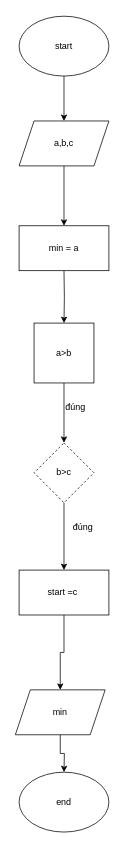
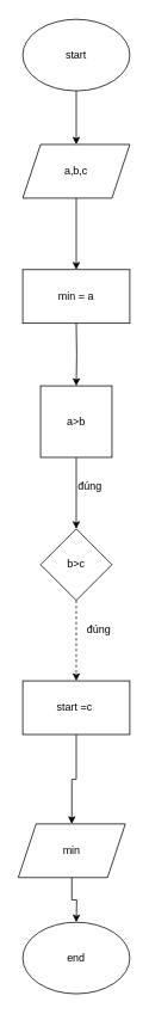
  <mxCell id="0" />
  <mxCell id="1" parent="0" />
  <mxCell id="2" value="" style="edgeStyle=orthogonalEdgeStyle;rounded=0;orthogonalLoop=1;jettySize=auto;html=1;" edge="1" parent="1" source="3" target="5"><mxGeometry relative="1" as="geometry" /></mxCell>
  <mxCell id="3" value="start" style="ellipse;whiteSpace=wrap;html=1;" vertex="1" parent="1"><mxGeometry x="25" y="20" width="120" height="80" as="geometry" /></mxCell>
  <mxCell id="4" value="" style="edgeStyle=orthogonalEdgeStyle;rounded=0;orthogonalLoop=1;jettySize=auto;html=1;" edge="1" parent="1" source="5" target="7"><mxGeometry relative="1" as="geometry" /></mxCell>
  <mxCell id="5" value="a,b,c" style="shape=parallelogram;perimeter=parallelogramPerimeter;whiteSpace=wrap;html=1;fixedSize=1;" vertex="1" parent="1"><mxGeometry x="25" y="160" width="120" height="60" as="geometry" /></mxCell>
  <mxCell id="6" value="" style="edgeStyle=orthogonalEdgeStyle;rounded=0;orthogonalLoop=1;jettySize=auto;html=1;" edge="1" parent="1" target="9"><mxGeometry relative="1" as="geometry"><mxPoint x="85" y="360" as="sourcePoint" /></mxGeometry></mxCell>
  <mxCell id="7" value="min = a" style="whiteSpace=wrap;html=1;" vertex="1" parent="1"><mxGeometry x="25" y="300" width="120" height="60" as="geometry" /></mxCell>
  <mxCell id="8" value="" style="edgeStyle=orthogonalEdgeStyle;rounded=0;orthogonalLoop=1;jettySize=auto;html=1;" edge="1" parent="1" source="9" target="11"><mxGeometry relative="1" as="geometry" /></mxCell>
  <mxCell id="9" value="a&amp;gt;b" style="whiteSpace=wrap;html=1;rounded=0;" vertex="1" parent="1"><mxGeometry x="45" y="430" width="80" height="80" as="geometry" /></mxCell>
- <mxCell id="10" value="" style="edgeStyle=orthogonalEdgeStyle;rounded=0;orthogonalLoop=1;jettySize=auto;html=1;" edge="1" parent="1" source="11" target="14"><mxGeometry relative="1" as="geometry" /></mxCell>
- <mxCell id="11" value="b&amp;gt;c" style="rhombus;whiteSpace=wrap;html=1;dashed=1;" vertex="1" parent="1"><mxGeometry x="45" y="590" width="80" height="80" as="geometry" /></mxCell>
+ <mxCell id="10" value="" style="edgeStyle=orthogonalEdgeStyle;rounded=0;orthogonalLoop=1;jettySize=auto;html=1;dashed=1;" edge="1" parent="1" source="11" target="14"><mxGeometry relative="1" as="geometry" /></mxCell>
+ <mxCell id="11" value="b&amp;gt;c" style="rhombus;whiteSpace=wrap;html=1;" vertex="1" parent="1"><mxGeometry x="45" y="590" width="80" height="80" as="geometry" /></mxCell>
  <mxCell id="12" value="đúng" style="text;html=1;align=center;verticalAlign=middle;resizable=0;points=[];autosize=1;strokeColor=none;fillColor=none;" vertex="1" parent="1"><mxGeometry x="75" y="528" width="50" height="30" as="geometry" /></mxCell>
  <mxCell id="13" value="" style="edgeStyle=orthogonalEdgeStyle;rounded=0;orthogonalLoop=1;jettySize=auto;html=1;" edge="1" parent="1" source="14" target="17"><mxGeometry relative="1" as="geometry" /></mxCell>
  <mxCell id="14" value="start =c&amp;nbsp;" style="whiteSpace=wrap;html=1;" vertex="1" parent="1"><mxGeometry x="25" y="760" width="120" height="60" as="geometry" /></mxCell>
  <mxCell id="15" value="đúng" style="text;html=1;align=center;verticalAlign=middle;resizable=0;points=[];autosize=1;strokeColor=none;fillColor=none;" vertex="1" parent="1"><mxGeometry x="85" y="688" width="50" height="30" as="geometry" /></mxCell>
  <mxCell id="16" value="" style="edgeStyle=orthogonalEdgeStyle;rounded=0;orthogonalLoop=1;jettySize=auto;html=1;" edge="1" parent="1" source="17"><mxGeometry relative="1" as="geometry"><mxPoint x="85" y="1030" as="targetPoint" /></mxGeometry></mxCell>
  <mxCell id="17" value="min" style="shape=parallelogram;perimeter=parallelogramPerimeter;whiteSpace=wrap;html=1;fixedSize=1;" vertex="1" parent="1"><mxGeometry x="20" y="920" width="120" height="60" as="geometry" /></mxCell>
  <mxCell id="18" value="end" style="ellipse;whiteSpace=wrap;html=1;" vertex="1" parent="1"><mxGeometry x="25" y="1030" width="120" height="80" as="geometry" /></mxCell>
